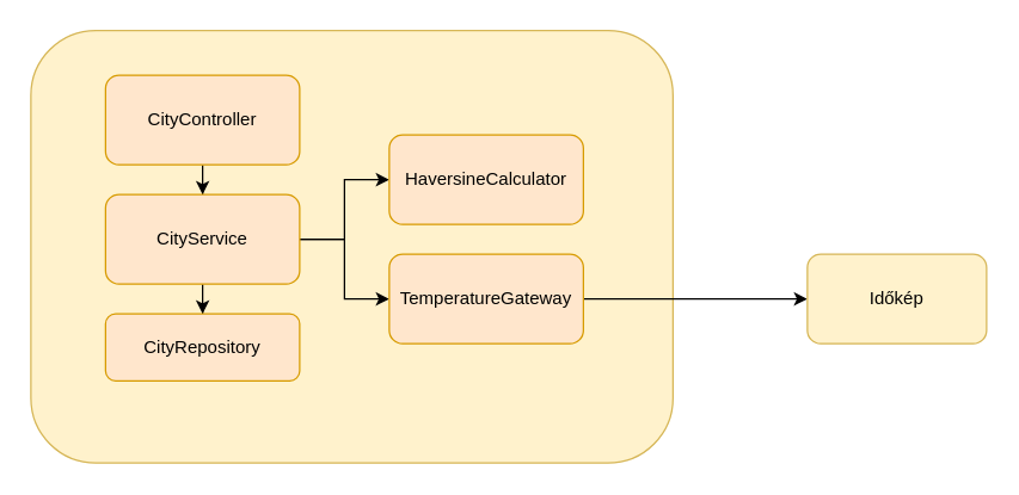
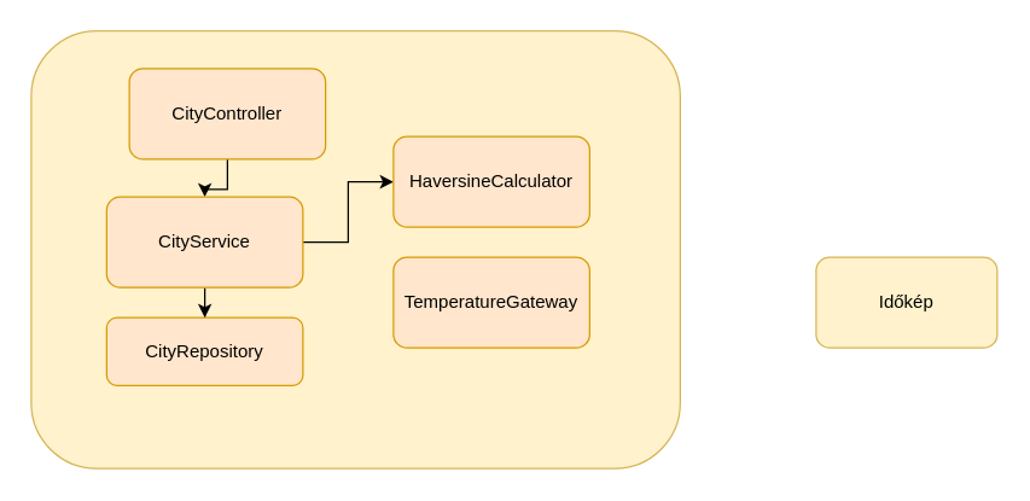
  <mxCell id="0" />
  <mxCell id="1" parent="0" />
  <mxCell id="2" value="" style="rounded=1;whiteSpace=wrap;html=1;fillColor=#fff2cc;strokeColor=#d6b656;" vertex="1" parent="1"><mxGeometry x="20" y="20" width="430" height="290" as="geometry" /></mxCell>
  <mxCell id="3" style="edgeStyle=orthogonalEdgeStyle;rounded=0;orthogonalLoop=1;jettySize=auto;html=1;exitX=0.5;exitY=1;exitDx=0;exitDy=0;" edge="1" parent="1" source="4" target="8"><mxGeometry relative="1" as="geometry" /></mxCell>
- <mxCell id="4" value="CityController" style="rounded=1;whiteSpace=wrap;html=1;fillColor=#ffe6cc;strokeColor=#d79b00;" vertex="1" parent="1"><mxGeometry x="70" y="50" width="130" height="60" as="geometry" /></mxCell>
+ <mxCell id="4" value="CityController" style="rounded=1;whiteSpace=wrap;html=1;fillColor=#ffe6cc;strokeColor=#d79b00;" vertex="1" parent="1"><mxGeometry x="85" y="45" width="130" height="60" as="geometry" /></mxCell>
  <mxCell id="5" style="edgeStyle=orthogonalEdgeStyle;rounded=0;orthogonalLoop=1;jettySize=auto;html=1;exitX=0.5;exitY=1;exitDx=0;exitDy=0;" edge="1" parent="1" source="8" target="9"><mxGeometry relative="1" as="geometry" /></mxCell>
  <mxCell id="6" style="edgeStyle=orthogonalEdgeStyle;rounded=0;orthogonalLoop=1;jettySize=auto;html=1;exitX=1;exitY=0.5;exitDx=0;exitDy=0;" edge="1" parent="1" source="8" target="10"><mxGeometry relative="1" as="geometry" /></mxCell>
- <mxCell id="7" style="edgeStyle=orthogonalEdgeStyle;rounded=0;orthogonalLoop=1;jettySize=auto;html=1;exitX=1;exitY=0.5;exitDx=0;exitDy=0;" edge="1" parent="1" source="8" target="12"><mxGeometry relative="1" as="geometry" /></mxCell>
  <mxCell id="8" value="CityService " style="rounded=1;whiteSpace=wrap;html=1;fillColor=#ffe6cc;strokeColor=#d79b00;" vertex="1" parent="1"><mxGeometry x="70" y="130" width="130" height="60" as="geometry" /></mxCell>
  <mxCell id="9" value="CityRepository" style="rounded=1;whiteSpace=wrap;html=1;fillColor=#ffe6cc;strokeColor=#d79b00;" vertex="1" parent="1"><mxGeometry x="70" y="210" width="130" height="45" as="geometry" /></mxCell>
  <mxCell id="10" value="HaversineCalculator" style="rounded=1;whiteSpace=wrap;html=1;fillColor=#ffe6cc;strokeColor=#d79b00;" vertex="1" parent="1"><mxGeometry x="260" y="90" width="130" height="60" as="geometry" /></mxCell>
- <mxCell id="11" style="edgeStyle=orthogonalEdgeStyle;rounded=0;orthogonalLoop=1;jettySize=auto;html=1;exitX=1;exitY=0.5;exitDx=0;exitDy=0;entryX=0;entryY=0.5;entryDx=0;entryDy=0;" edge="1" parent="1" source="12" target="13"><mxGeometry relative="1" as="geometry" /></mxCell>
  <mxCell id="12" value="TemperatureGateway" style="rounded=1;whiteSpace=wrap;html=1;fillColor=#ffe6cc;strokeColor=#d79b00;" vertex="1" parent="1"><mxGeometry x="260" y="170" width="130" height="60" as="geometry" /></mxCell>
  <mxCell id="13" value="Időkép" style="rounded=1;whiteSpace=wrap;html=1;fillColor=#fff2cc;strokeColor=#d6b656;" vertex="1" parent="1"><mxGeometry x="540" y="170" width="120" height="60" as="geometry" /></mxCell>
